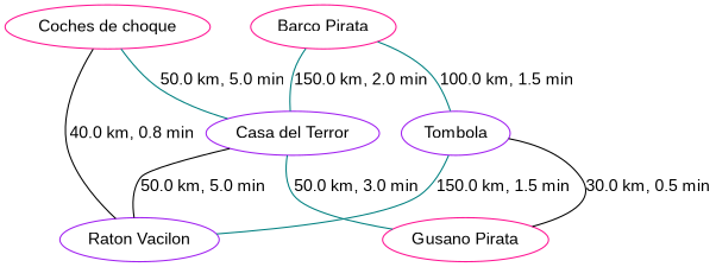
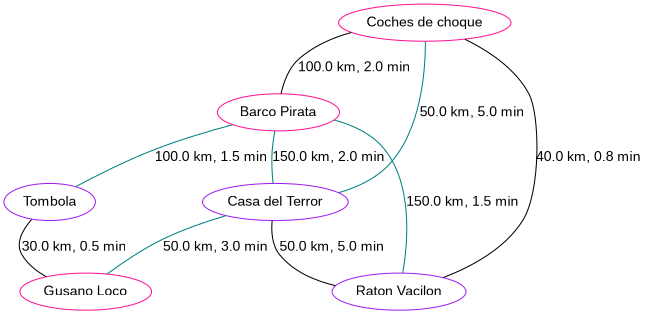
  strict graph {
    fontname="Liberation Sans"
    node [color=deeppink fontname="Liberation Sans"]
    edge [color=teal fontname="Liberation Sans"]
    n1 [label="Barco Pirata"]
    n2 [color=purple label="Casa del Terror"]
    n3 [color=purple label=Tombola]
    n4 [color=purple label="Raton Vacilon"]
-   n5 [label="Gusano Pirata"]
+   n5 [label="Gusano Loco"]
    n6 [label="Coches de choque"]
    n1 -- n2 [label="150.0 km, 2.0 min"]
    n1 -- n3 [label="100.0 km, 1.5 min"]
-   n3 -- n4 [label="150.0 km, 1.5 min"]
+   n1 -- n4 [label="150.0 km, 1.5 min"]
    n2 -- n4 [color=black label="50.0 km, 5.0 min"]
    n2 -- n5 [label="50.0 km, 3.0 min"]
    n3 -- n5 [color=black label="30.0 km, 0.5 min"]
+   n6 -- n1 [color=black label="100.0 km, 2.0 min"]
    n6 -- n2 [label="50.0 km, 5.0 min"]
    n6 -- n4 [color=black label="40.0 km, 0.8 min"]
  }
